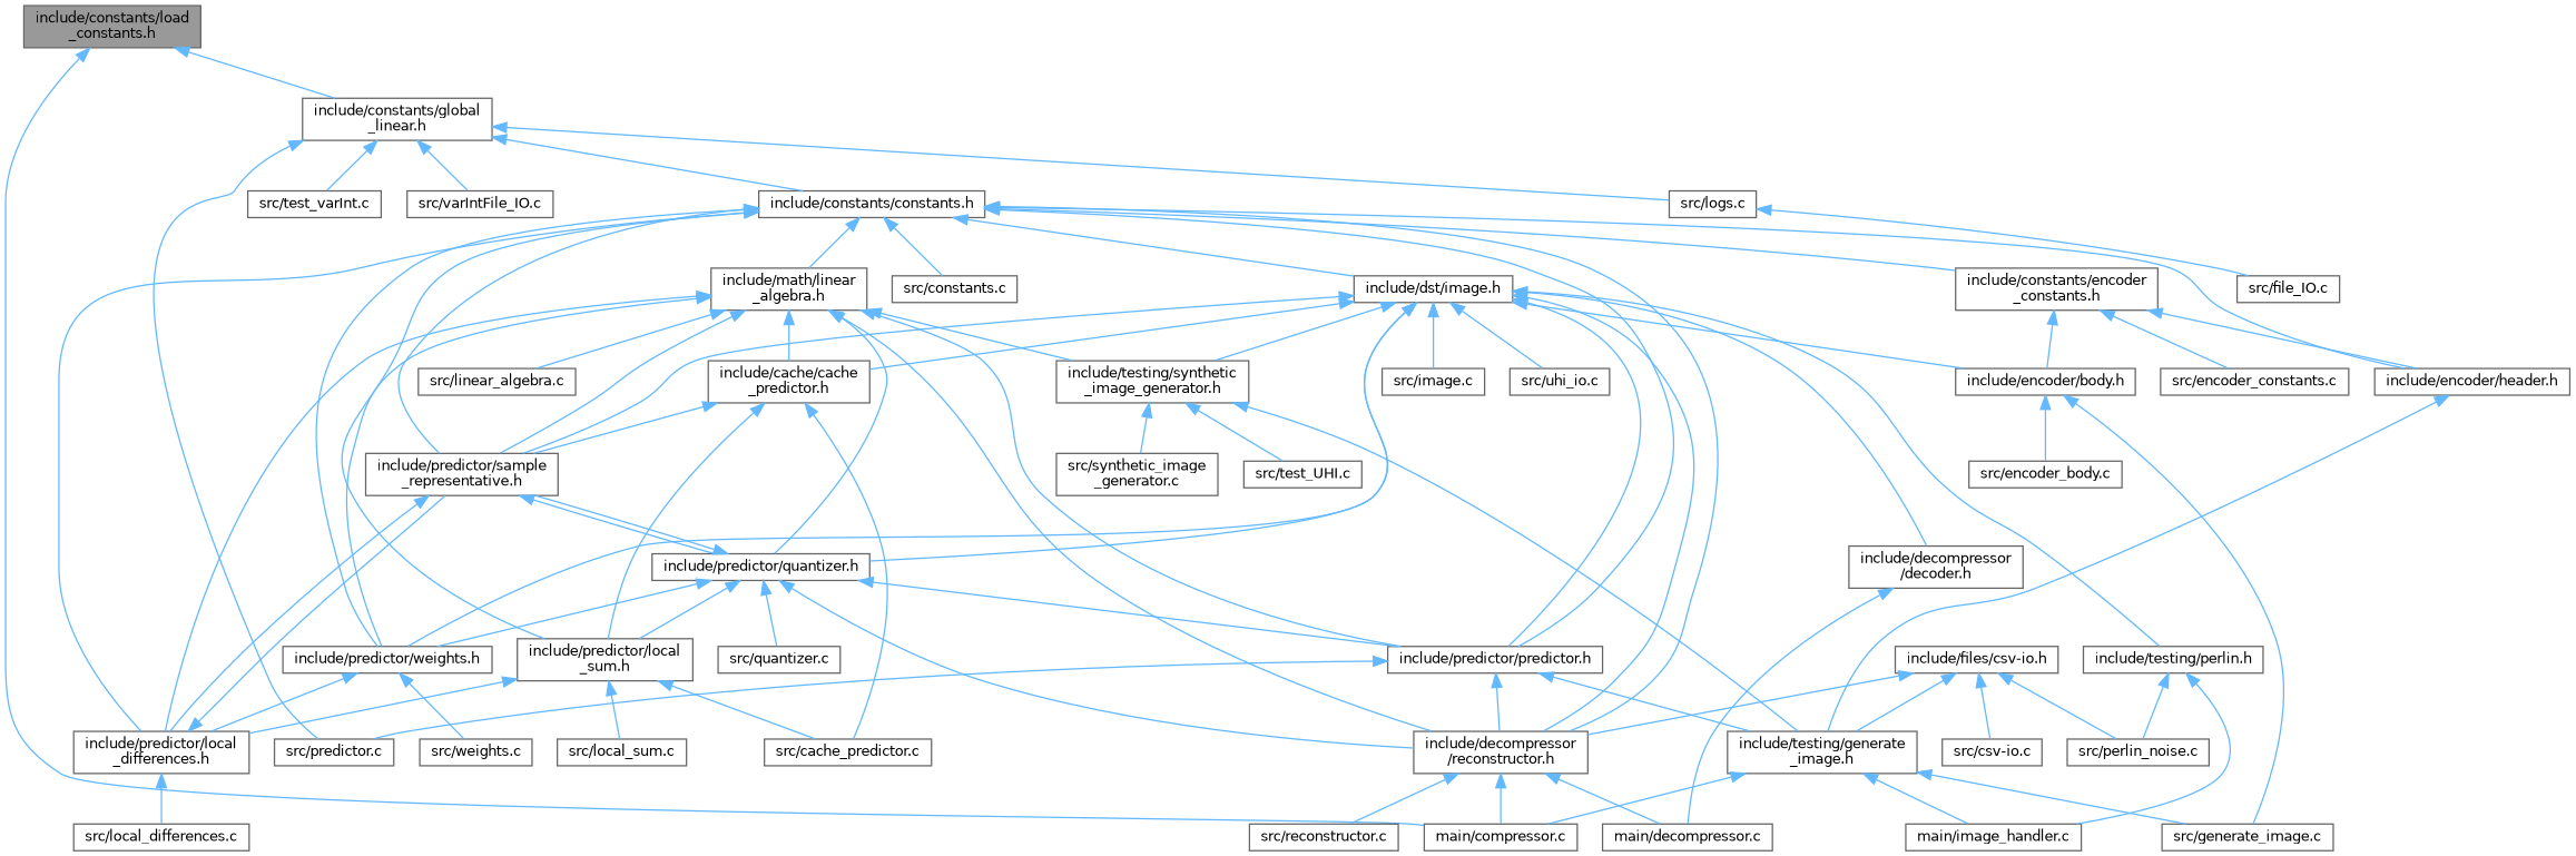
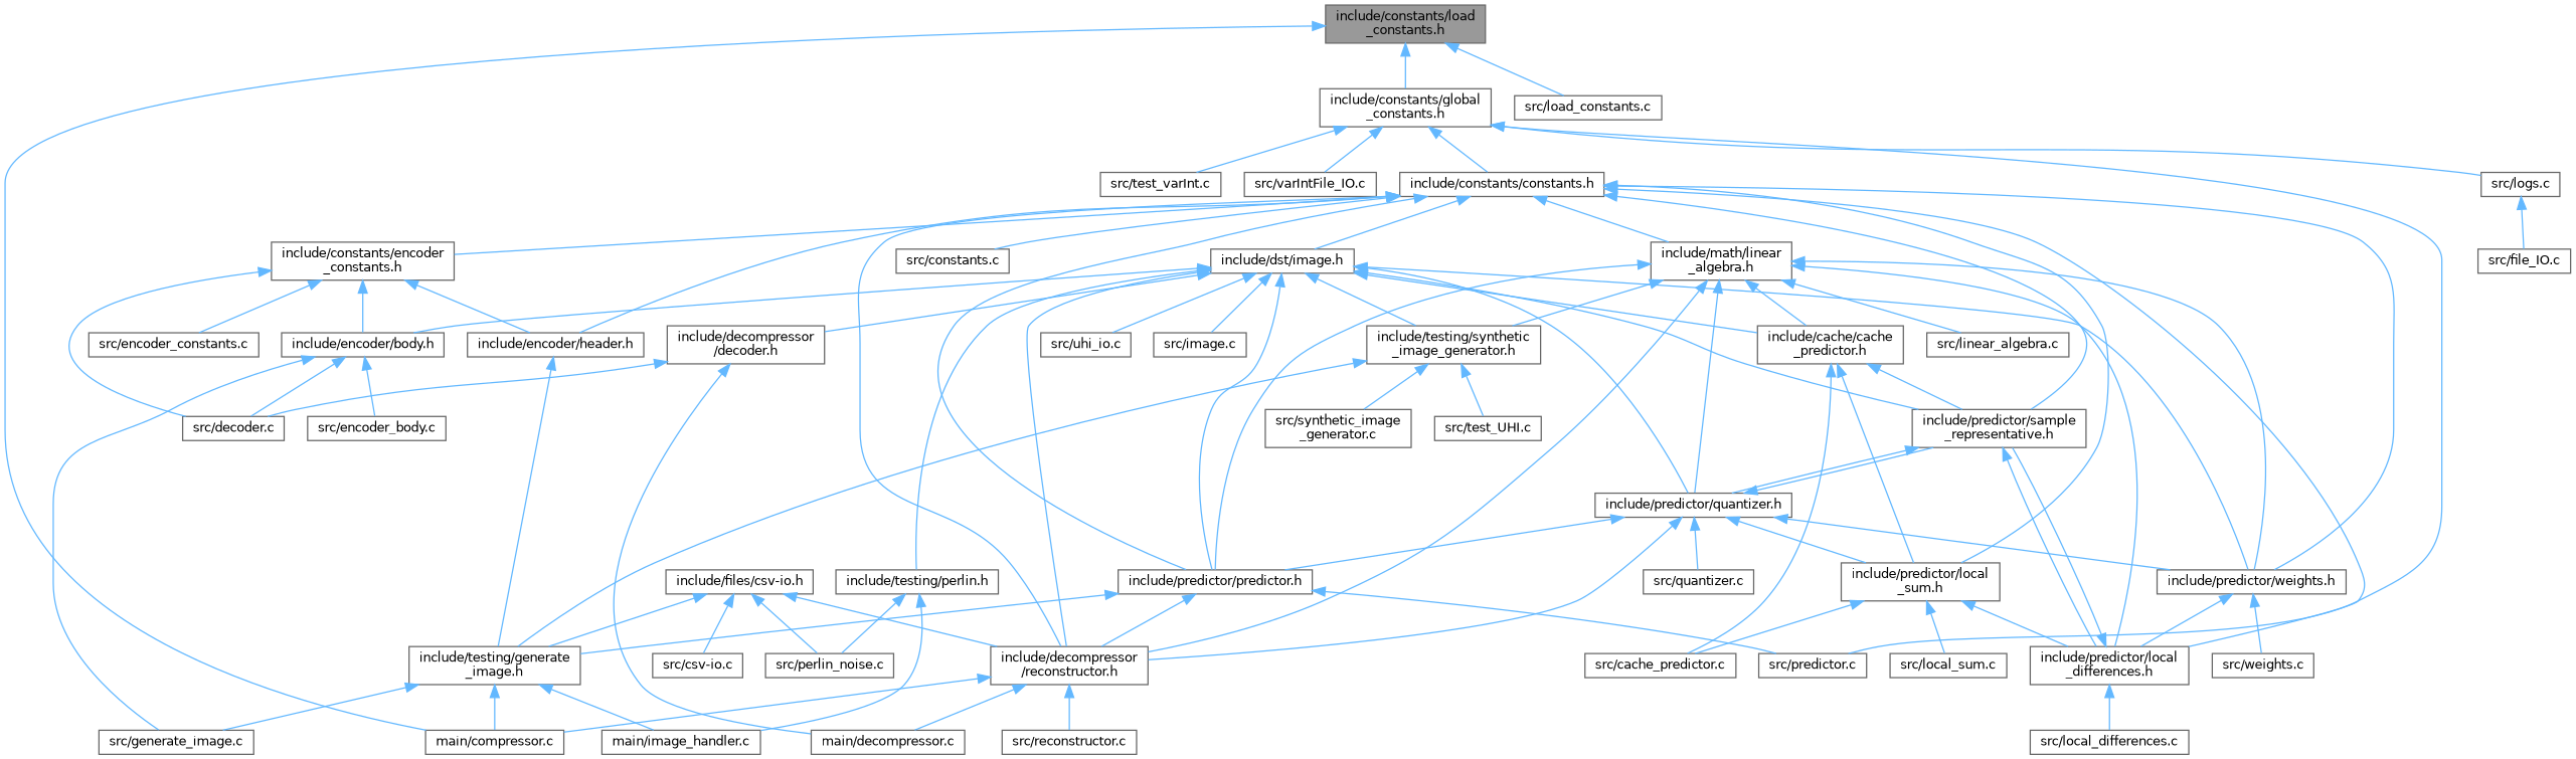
  digraph {
    node [color=grey40 fillcolor=white fontname=Helvetica fontsize=10 shape=box style=filled]
    edge [color=steelblue1 dir=back fontname=Helvetica fontsize=10 labelfontname=Helvetica labelfontsize=10 style=solid]
    n1 [color=gray40 fillcolor=grey60 fontcolor=black height=0.2 label="include/constants/load\l_constants.h" width=0.4]
-   n2 [height=0.2 label="include/constants/global\l_linear.h" width=0.4]
+   n2 [height=0.2 label="include/constants/global\l_constants.h" width=0.4]
    n3 [height=0.2 label="main/compressor.c" width=0.4]
+   n4 [height=0.2 label="src/load_constants.c" width=0.4]
    n5 [height=0.2 label="include/constants/constants.h" width=0.4]
    n6 [height=0.2 label="src/predictor.c" width=0.4]
    n7 [height=0.2 label="src/logs.c" width=0.4]
    n8 [height=0.2 label="src/test_varInt.c" width=0.4]
    n9 [height=0.2 label="src/varIntFile_IO.c" width=0.4]
    n10 [height=0.2 label="include/constants/encoder\l_constants.h" width=0.4]
    n11 [height=0.2 label="include/encoder/header.h" width=0.4]
    n12 [height=0.2 label="include/decompressor\l/reconstructor.h" width=0.4]
    n13 [height=0.2 label="include/dst/image.h" width=0.4]
    n14 [height=0.2 label="include/predictor/local\l_sum.h" width=0.4]
    n15 [height=0.2 label="include/predictor/local\l_differences.h" width=0.4]
    n16 [height=0.2 label="include/predictor/sample\l_representative.h" width=0.4]
    n17 [height=0.2 label="include/predictor/predictor.h" width=0.4]
    n18 [height=0.2 label="include/predictor/weights.h" width=0.4]
    n19 [height=0.2 label="include/math/linear\l_algebra.h" width=0.4]
    n20 [height=0.2 label="src/constants.c" width=0.4]
    n21 [height=0.2 label="src/file_IO.c" width=0.4]
    n22 [height=0.2 label="include/encoder/body.h" width=0.4]
+   n23 [height=0.2 label="src/decoder.c" width=0.4]
    n24 [height=0.2 label="src/encoder_constants.c" width=0.4]
    n25 [height=0.2 label="include/testing/generate\l_image.h" width=0.4]
    n26 [height=0.2 label="main/decompressor.c" width=0.4]
    n27 [height=0.2 label="src/reconstructor.c" width=0.4]
    n28 [height=0.2 label="include/cache/cache\l_predictor.h" width=0.4]
    n29 [height=0.2 label="include/predictor/quantizer.h" width=0.4]
    n30 [height=0.2 label="include/decompressor\l/decoder.h" width=0.4]
    n31 [height=0.2 label="include/testing/perlin.h" width=0.4]
    n32 [height=0.2 label="include/testing/synthetic\l_image_generator.h" width=0.4]
    n33 [height=0.2 label="src/image.c" width=0.4]
    n34 [height=0.2 label="src/uhi_io.c" width=0.4]
    n35 [height=0.2 label="src/cache_predictor.c" width=0.4]
    n36 [height=0.2 label="src/local_sum.c" width=0.4]
    n37 [height=0.2 label="src/local_differences.c" width=0.4]
    n38 [height=0.2 label="src/weights.c" width=0.4]
    n39 [height=0.2 label="src/linear_algebra.c" width=0.4]
    n40 [height=0.2 label="src/encoder_body.c" width=0.4]
    n41 [height=0.2 label="src/generate_image.c" width=0.4]
    n42 [height=0.2 label="main/image_handler.c" width=0.4]
    n43 [height=0.2 label="src/quantizer.c" width=0.4]
    n44 [height=0.2 label="include/files/csv-io.h" width=0.4]
    n45 [height=0.2 label="src/csv-io.c" width=0.4]
    n46 [height=0.2 label="src/perlin_noise.c" width=0.4]
    n47 [height=0.2 label="src/synthetic_image\l_generator.c" width=0.4]
    n48 [height=0.2 label="src/test_UHI.c" width=0.4]
    n1 -> n2
    n1 -> n3
+   n1 -> n4
    n2 -> n5
    n2 -> n6
    n2 -> n7
    n2 -> n8
    n2 -> n9
    n5 -> n10
    n5 -> n11
    n5 -> n12
    n5 -> n13
    n5 -> n14
    n5 -> n15
    n5 -> n16
    n5 -> n17
    n5 -> n18
    n5 -> n19
    n5 -> n20
    n7 -> n21
    n10 -> n11
    n10 -> n22
+   n10 -> n23
    n10 -> n24
    n11 -> n25
    n12 -> n3
    n12 -> n26
    n12 -> n27
    n13 -> n12
    n13 -> n16
    n13 -> n17
    n13 -> n18
    n13 -> n22
    n13 -> n28
    n13 -> n29
    n13 -> n30
    n13 -> n31
    n13 -> n32
    n13 -> n33
    n13 -> n34
    n14 -> n15
    n14 -> n35
    n14 -> n36
    n15 -> n16
    n15 -> n37
    n16 -> n15
    n16 -> n29
    n17 -> n6
    n17 -> n12
    n17 -> n25
    n18 -> n15
    n18 -> n38
    n19 -> n12
    n19 -> n15
-   n19 -> n16
    n19 -> n17
    n19 -> n18
    n19 -> n28
    n19 -> n29
    n19 -> n32
    n19 -> n39
+   n22 -> n23
    n22 -> n40
    n22 -> n41
    n25 -> n3
    n25 -> n41
    n25 -> n42
    n28 -> n14
    n28 -> n16
    n28 -> n35
    n29 -> n12
    n29 -> n14
    n29 -> n16
    n29 -> n17
    n29 -> n18
    n29 -> n43
+   n30 -> n23
    n30 -> n26
    n31 -> n42
    n31 -> n46
    n32 -> n25
    n32 -> n47
    n32 -> n48
    n44 -> n12
    n44 -> n25
    n44 -> n45
    n44 -> n46
  }
